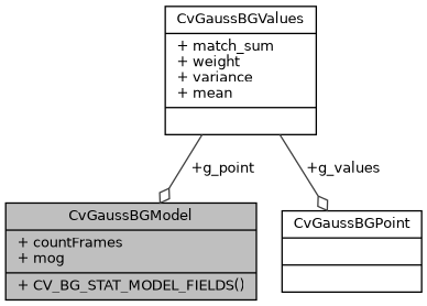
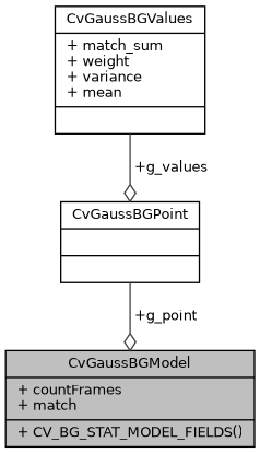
  digraph {
    node [color=black fillcolor=white fontname=Helvetica fontsize=10 shape=record style=filled]
    edge [arrowhead=odiamond color=grey25 fontname=Helvetica fontsize=10 labelfontname=Helvetica labelfontsize=10 style=solid]
-   n1 [fillcolor=grey75 fontcolor=black height=0.2 label="{CvGaussBGModel\n|+ countFrames\l+ mog\l|+ CV_BG_STAT_MODEL_FIELDS()\l}" width=0.4]
+   n1 [fillcolor=grey75 fontcolor=black height=0.2 label="{CvGaussBGModel\n|+ countFrames\l+ match\l|+ CV_BG_STAT_MODEL_FIELDS()\l}" width=0.4]
    n2 [height=0.2 label="{CvGaussBGPoint\n||}" width=0.4]
    n3 [height=0.2 label="{CvGaussBGValues\n|+ match_sum\l+ weight\l+ variance\l+ mean\l|}" width=0.4]
-   n3 -> n1 [label=" +g_point"]
+   n2 -> n1 [label=" +g_point"]
    n3 -> n2 [label=" +g_values"]
  }
